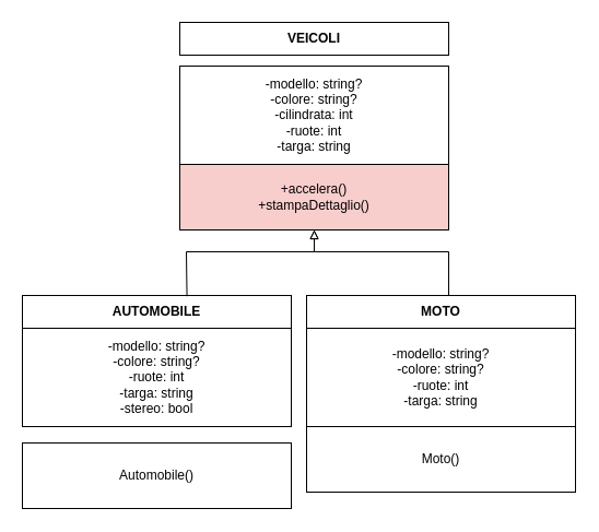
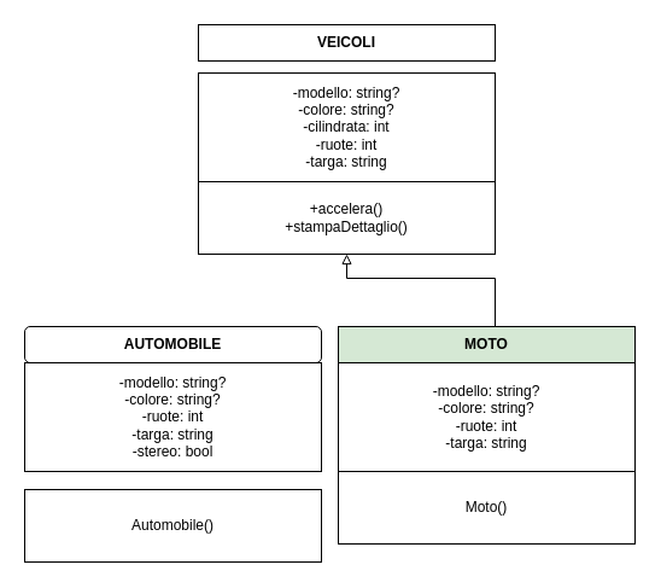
  <mxCell id="0" />
  <mxCell id="1" parent="0" />
  <mxCell id="2" value="&lt;b&gt;VEICOLI&lt;/b&gt;" style="rounded=0;whiteSpace=wrap;html=1;" parent="1" vertex="1"><mxGeometry x="164" y="20" width="246" height="30" as="geometry" /></mxCell>
  <mxCell id="3" value="-modello: string?&lt;div&gt;-colore: string?&lt;/div&gt;&lt;div&gt;-cilindrata: int&lt;br&gt;&lt;div&gt;-ruote: int&lt;/div&gt;&lt;div&gt;-targa: string&lt;/div&gt;&lt;/div&gt;" style="rounded=0;whiteSpace=wrap;html=1;" parent="1" vertex="1"><mxGeometry x="164" y="60" width="246" height="90" as="geometry" /></mxCell>
- <mxCell id="4" value="+accelera()&lt;div&gt;+stampaDettaglio()&lt;/div&gt;" style="rounded=0;whiteSpace=wrap;html=1;fillColor=#f8cecc;" parent="1" vertex="1"><mxGeometry x="164" y="150" width="246" height="60" as="geometry" /></mxCell>
- <mxCell id="5" value="&lt;b&gt;AUTOMOBILE&lt;/b&gt;" style="rounded=0;whiteSpace=wrap;html=1;" parent="1" vertex="1"><mxGeometry x="20" y="270" width="246" height="30" as="geometry" /></mxCell>
+ <mxCell id="4" value="+accelera()&lt;div&gt;+stampaDettaglio()&lt;/div&gt;" style="rounded=0;whiteSpace=wrap;html=1;" parent="1" vertex="1"><mxGeometry x="164" y="150" width="246" height="60" as="geometry" /></mxCell>
+ <mxCell id="5" value="&lt;b&gt;AUTOMOBILE&lt;/b&gt;" style="whiteSpace=wrap;html=1;rounded=1;" parent="1" vertex="1"><mxGeometry x="20" y="270" width="246" height="30" as="geometry" /></mxCell>
  <mxCell id="6" value="-modello: string?&lt;div&gt;-colore: string?&lt;div&gt;-ruote: int&lt;/div&gt;&lt;div&gt;-targa: string&lt;/div&gt;&lt;/div&gt;&lt;div&gt;-stereo: bool&lt;/div&gt;" style="rounded=0;whiteSpace=wrap;html=1;" parent="1" vertex="1"><mxGeometry x="20" y="300" width="246" height="90" as="geometry" /></mxCell>
  <mxCell id="7" value="Automobile()" style="rounded=0;whiteSpace=wrap;html=1;" parent="1" vertex="1"><mxGeometry x="20" y="405" width="246" height="60" as="geometry" /></mxCell>
- <mxCell id="8" value="&lt;b&gt;MOTO&lt;/b&gt;" style="rounded=0;whiteSpace=wrap;html=1;" parent="1" vertex="1"><mxGeometry x="280" y="270" width="246" height="30" as="geometry" /></mxCell>
+ <mxCell id="8" value="&lt;b&gt;MOTO&lt;/b&gt;" style="rounded=0;whiteSpace=wrap;html=1;fillColor=#d5e8d4;" parent="1" vertex="1"><mxGeometry x="280" y="270" width="246" height="30" as="geometry" /></mxCell>
  <mxCell id="9" value="-modello: string?&lt;div&gt;-colore: string?&lt;div&gt;-ruote: int&lt;/div&gt;&lt;div&gt;-targa: string&lt;/div&gt;&lt;/div&gt;" style="rounded=0;whiteSpace=wrap;html=1;" parent="1" vertex="1"><mxGeometry x="280" y="300" width="246" height="90" as="geometry" /></mxCell>
  <mxCell id="10" value="&lt;div&gt;Moto()&lt;/div&gt;" style="rounded=0;whiteSpace=wrap;html=1;" parent="1" vertex="1"><mxGeometry x="280" y="390" width="246" height="60" as="geometry" /></mxCell>
- <mxCell id="11" value="" style="endArrow=block;html=1;rounded=0;entryX=0.5;entryY=1;entryDx=0;entryDy=0;exitX=0.612;exitY=0.022;exitDx=0;exitDy=0;exitPerimeter=0;endFill=0;" parent="1" source="5" target="4" edge="1"><mxGeometry width="50" height="50" relative="1" as="geometry"><mxPoint x="174" y="270" as="sourcePoint" /><mxPoint x="290" y="230" as="targetPoint" /><Array as="points"><mxPoint x="170" y="230" /><mxPoint x="287" y="230" /></Array></mxGeometry></mxCell>
  <mxCell id="12" value="" style="endArrow=block;html=1;rounded=0;endFill=0;" parent="1" edge="1"><mxGeometry width="50" height="50" relative="1" as="geometry"><mxPoint x="410" y="270" as="sourcePoint" /><mxPoint x="287" y="210" as="targetPoint" /><Array as="points"><mxPoint x="410" y="230" /><mxPoint x="287" y="230" /></Array></mxGeometry></mxCell>
